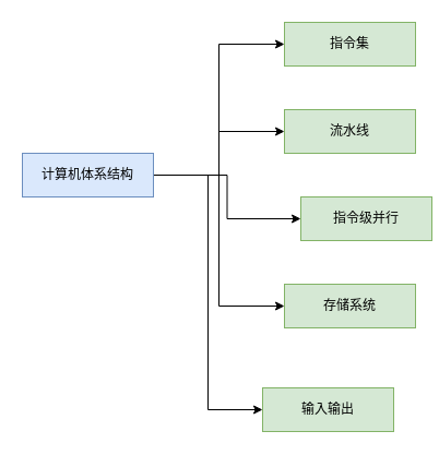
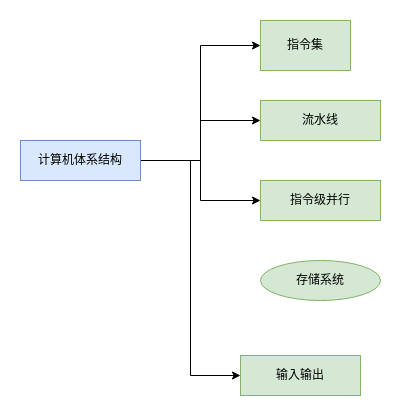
  <mxCell id="0" />
  <mxCell id="1" parent="0" />
  <mxCell id="2" style="edgeStyle=orthogonalEdgeStyle;rounded=0;orthogonalLoop=1;jettySize=auto;html=1;exitX=1;exitY=0.5;exitDx=0;exitDy=0;entryX=0;entryY=0.5;entryDx=0;entryDy=0;" edge="1" parent="1" source="7" target="8"><mxGeometry relative="1" as="geometry" /></mxCell>
  <mxCell id="3" style="edgeStyle=orthogonalEdgeStyle;rounded=0;orthogonalLoop=1;jettySize=auto;html=1;exitX=1;exitY=0.5;exitDx=0;exitDy=0;entryX=0;entryY=0.5;entryDx=0;entryDy=0;" edge="1" parent="1" source="7" target="9"><mxGeometry relative="1" as="geometry" /></mxCell>
  <mxCell id="4" style="edgeStyle=orthogonalEdgeStyle;rounded=0;orthogonalLoop=1;jettySize=auto;html=1;exitX=1;exitY=0.5;exitDx=0;exitDy=0;entryX=0;entryY=0.5;entryDx=0;entryDy=0;" edge="1" parent="1" source="7" target="10"><mxGeometry relative="1" as="geometry" /></mxCell>
- <mxCell id="5" style="edgeStyle=orthogonalEdgeStyle;rounded=0;orthogonalLoop=1;jettySize=auto;html=1;exitX=1;exitY=0.5;exitDx=0;exitDy=0;entryX=0;entryY=0.5;entryDx=0;entryDy=0;" edge="1" parent="1" source="7" target="11"><mxGeometry relative="1" as="geometry"><mxPoint x="210" y="240" as="targetPoint" /></mxGeometry></mxCell>
  <mxCell id="6" style="edgeStyle=orthogonalEdgeStyle;rounded=0;orthogonalLoop=1;jettySize=auto;html=1;exitX=1;exitY=0.5;exitDx=0;exitDy=0;entryX=0;entryY=0.5;entryDx=0;entryDy=0;" edge="1" parent="1" source="7" target="12"><mxGeometry relative="1" as="geometry" /></mxCell>
  <mxCell id="7" value="计算机体系结构" style="rounded=0;whiteSpace=wrap;html=1;fillColor=#dae8fc;strokeColor=#6c8ebf;" vertex="1" parent="1"><mxGeometry x="20" y="140" width="120" height="40" as="geometry" /></mxCell>
- <mxCell id="8" value="指令集" style="rounded=0;whiteSpace=wrap;html=1;fillColor=#d5e8d4;strokeColor=#82b366;" vertex="1" parent="1"><mxGeometry x="260" y="20" width="120" height="40" as="geometry" /></mxCell>
+ <mxCell id="8" value="指令集" style="rounded=0;whiteSpace=wrap;html=1;fillColor=#d5e8d4;strokeColor=#82b366;" vertex="1" parent="1"><mxGeometry x="260" y="20" width="90" height="50" as="geometry" /></mxCell>
  <mxCell id="9" value="流水线" style="rounded=0;whiteSpace=wrap;html=1;fillColor=#d5e8d4;strokeColor=#82b366;" vertex="1" parent="1"><mxGeometry x="260" y="100" width="120" height="40" as="geometry" /></mxCell>
- <mxCell id="10" value="指令级并行" style="rounded=0;whiteSpace=wrap;html=1;fillColor=#d5e8d4;strokeColor=#82b366;" vertex="1" parent="1"><mxGeometry x="275" y="180" width="120" height="40" as="geometry" /></mxCell>
- <mxCell id="11" value="存储系统" style="rounded=0;whiteSpace=wrap;html=1;fillColor=#d5e8d4;strokeColor=#82b366;" vertex="1" parent="1"><mxGeometry x="260" y="260" width="120" height="40" as="geometry" /></mxCell>
+ <mxCell id="10" value="指令级并行" style="rounded=0;whiteSpace=wrap;html=1;fillColor=#d5e8d4;strokeColor=#82b366;" vertex="1" parent="1"><mxGeometry x="260" y="180" width="120" height="40" as="geometry" /></mxCell>
+ <mxCell id="11" value="存储系统" style="ellipse;whiteSpace=wrap;html=1;fillColor=#d5e8d4;strokeColor=#82b366;" vertex="1" parent="1"><mxGeometry x="260" y="260" width="120" height="40" as="geometry" /></mxCell>
  <mxCell id="12" value="输入输出" style="rounded=0;whiteSpace=wrap;html=1;fillColor=#d5e8d4;strokeColor=#82b366;" vertex="1" parent="1"><mxGeometry x="240" y="355" width="120" height="40" as="geometry" /></mxCell>
